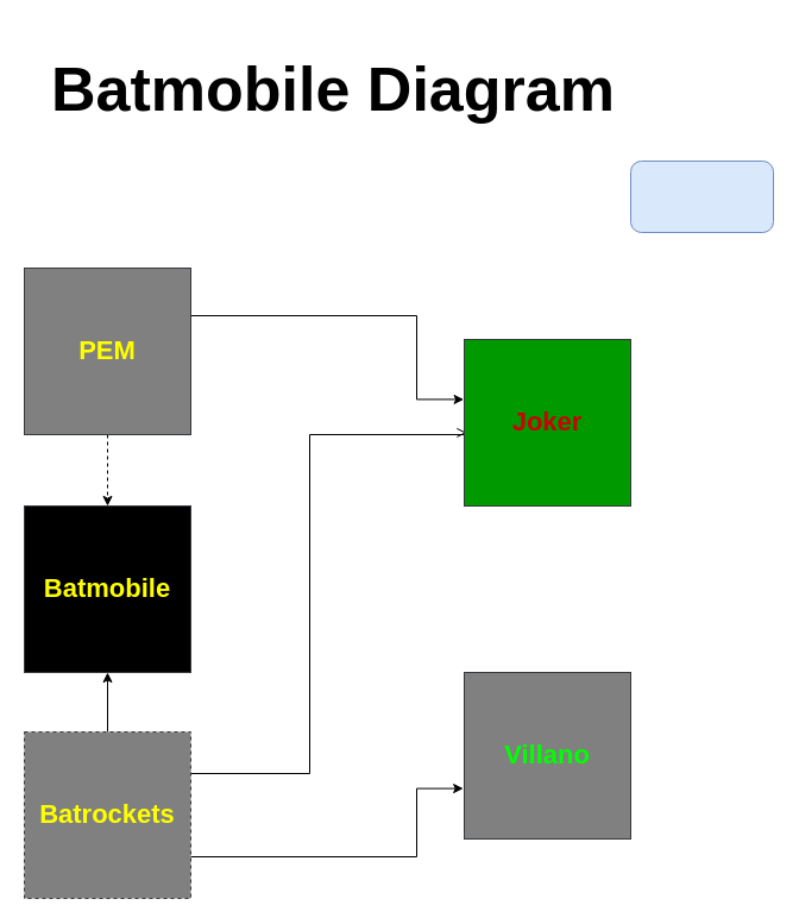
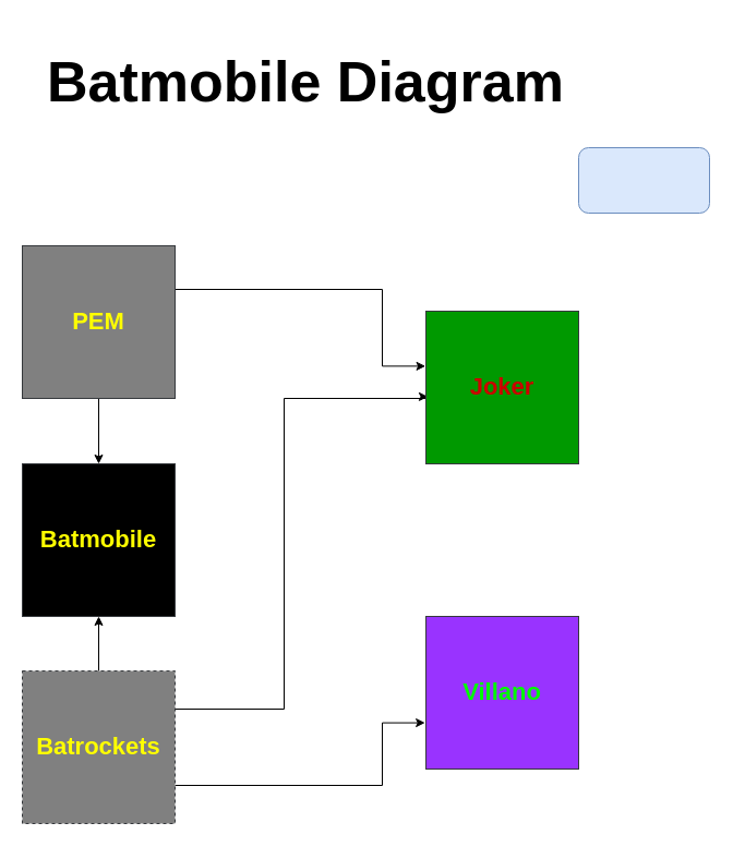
  <mxCell id="0" />
  <mxCell id="1" parent="0" />
  <mxCell id="2" value="&lt;font style=&quot;line-height: 140% ; font-size: 22px&quot; color=&quot;#ffff00&quot;&gt;&lt;b&gt;Batmobile&lt;/b&gt;&lt;/font&gt;" style="rounded=0;whiteSpace=wrap;html=1;strokeColor=#36393d;fillColor=#000000;" parent="1" vertex="1"><mxGeometry x="20" y="425" width="140" height="140" as="geometry" /></mxCell>
  <mxCell id="3" value="&lt;b&gt;&lt;font style=&quot;font-size: 52px&quot;&gt;Batmobile Diagram&lt;/font&gt;&lt;/b&gt;" style="text;html=1;align=center;verticalAlign=middle;whiteSpace=wrap;rounded=0;" parent="1" vertex="1"><mxGeometry x="40" y="20" width="480" height="110" as="geometry" /></mxCell>
  <mxCell id="4" style="edgeStyle=orthogonalEdgeStyle;rounded=0;orthogonalLoop=1;jettySize=auto;html=1;entryX=-0.003;entryY=0.36;entryDx=0;entryDy=0;entryPerimeter=0;" parent="1" source="6" target="11" edge="1"><mxGeometry relative="1" as="geometry"><Array as="points"><mxPoint x="350" y="265" /><mxPoint x="350" y="335" /></Array></mxGeometry></mxCell>
- <mxCell id="5" style="edgeStyle=orthogonalEdgeStyle;rounded=0;orthogonalLoop=1;jettySize=auto;html=1;exitX=0.5;exitY=1;exitDx=0;exitDy=0;entryX=0.5;entryY=0;entryDx=0;entryDy=0;dashed=1;" parent="1" source="6" target="2" edge="1"><mxGeometry relative="1" as="geometry" /></mxCell>
+ <mxCell id="5" style="edgeStyle=orthogonalEdgeStyle;rounded=0;orthogonalLoop=1;jettySize=auto;html=1;exitX=0.5;exitY=1;exitDx=0;exitDy=0;entryX=0.5;entryY=0;entryDx=0;entryDy=0;" parent="1" source="6" target="2" edge="1"><mxGeometry relative="1" as="geometry" /></mxCell>
  <mxCell id="6" value="&lt;font style=&quot;line-height: 140% ; font-size: 22px&quot; color=&quot;#ffff00&quot;&gt;&lt;b&gt;PEM&lt;/b&gt;&lt;/font&gt;" style="rounded=0;whiteSpace=wrap;html=1;strokeColor=#36393d;fillColor=#808080;" parent="1" vertex="1"><mxGeometry x="20" y="225" width="140" height="140" as="geometry" /></mxCell>
  <mxCell id="7" style="edgeStyle=orthogonalEdgeStyle;rounded=0;orthogonalLoop=1;jettySize=auto;html=1;exitX=0.5;exitY=0;exitDx=0;exitDy=0;entryX=0.5;entryY=1;entryDx=0;entryDy=0;" parent="1" source="10" target="2" edge="1"><mxGeometry relative="1" as="geometry" /></mxCell>
- <mxCell id="8" style="edgeStyle=orthogonalEdgeStyle;rounded=0;orthogonalLoop=1;jettySize=auto;html=1;exitX=1;exitY=0.25;exitDx=0;exitDy=0;entryX=0.014;entryY=0.56;entryDx=0;entryDy=0;entryPerimeter=0;endArrow=open;" parent="1" source="10" target="11" edge="1"><mxGeometry relative="1" as="geometry"><Array as="points"><mxPoint x="260" y="650" /><mxPoint x="260" y="365" /><mxPoint x="390" y="365" /><mxPoint x="390" y="363" /></Array></mxGeometry></mxCell>
+ <mxCell id="8" style="edgeStyle=orthogonalEdgeStyle;rounded=0;orthogonalLoop=1;jettySize=auto;html=1;exitX=1;exitY=0.25;exitDx=0;exitDy=0;entryX=0.014;entryY=0.56;entryDx=0;entryDy=0;entryPerimeter=0;" parent="1" source="10" target="11" edge="1"><mxGeometry relative="1" as="geometry"><Array as="points"><mxPoint x="260" y="650" /><mxPoint x="260" y="365" /><mxPoint x="390" y="365" /><mxPoint x="390" y="363" /></Array></mxGeometry></mxCell>
  <mxCell id="9" style="edgeStyle=orthogonalEdgeStyle;rounded=0;orthogonalLoop=1;jettySize=auto;html=1;exitX=1;exitY=0.75;exitDx=0;exitDy=0;entryX=-0.006;entryY=0.697;entryDx=0;entryDy=0;entryPerimeter=0;" parent="1" source="10" target="12" edge="1"><mxGeometry relative="1" as="geometry"><Array as="points"><mxPoint x="350" y="720" /><mxPoint x="350" y="663" /></Array></mxGeometry></mxCell>
  <mxCell id="10" value="&lt;font style=&quot;line-height: 140% ; font-size: 22px&quot; color=&quot;#ffff00&quot;&gt;&lt;b&gt;Batrockets&lt;/b&gt;&lt;/font&gt;" style="rounded=0;whiteSpace=wrap;html=1;strokeColor=#36393d;fillColor=#808080;dashed=1;" parent="1" vertex="1"><mxGeometry x="20" y="615" width="140" height="140" as="geometry" /></mxCell>
  <mxCell id="11" value="&lt;font style=&quot;line-height: 140% ; font-size: 22px&quot; color=&quot;#cc0000&quot;&gt;&lt;b&gt;Joker&lt;/b&gt;&lt;/font&gt;" style="rounded=0;whiteSpace=wrap;html=1;strokeColor=#36393d;fillColor=#009900;" parent="1" vertex="1"><mxGeometry x="390" y="285" width="140" height="140" as="geometry" /></mxCell>
- <mxCell id="12" value="&lt;font style=&quot;line-height: 140% ; font-size: 22px&quot; color=&quot;#00ff00&quot;&gt;&lt;b&gt;Villano&lt;/b&gt;&lt;/font&gt;" style="rounded=0;whiteSpace=wrap;html=1;strokeColor=#36393d;fillColor=#808080;" parent="1" vertex="1"><mxGeometry x="390" y="565" width="140" height="140" as="geometry" /></mxCell>
+ <mxCell id="12" value="&lt;font style=&quot;line-height: 140% ; font-size: 22px&quot; color=&quot;#00ff00&quot;&gt;&lt;b&gt;Villano&lt;/b&gt;&lt;/font&gt;" style="rounded=0;whiteSpace=wrap;html=1;strokeColor=#36393d;fillColor=#9933FF;" parent="1" vertex="1"><mxGeometry x="390" y="565" width="140" height="140" as="geometry" /></mxCell>
  <mxCell id="13" value="" style="rounded=1;whiteSpace=wrap;html=1;fillColor=#dae8fc;strokeColor=#6c8ebf;" parent="1" vertex="1"><mxGeometry x="530" y="135" width="120" height="60" as="geometry" /></mxCell>
